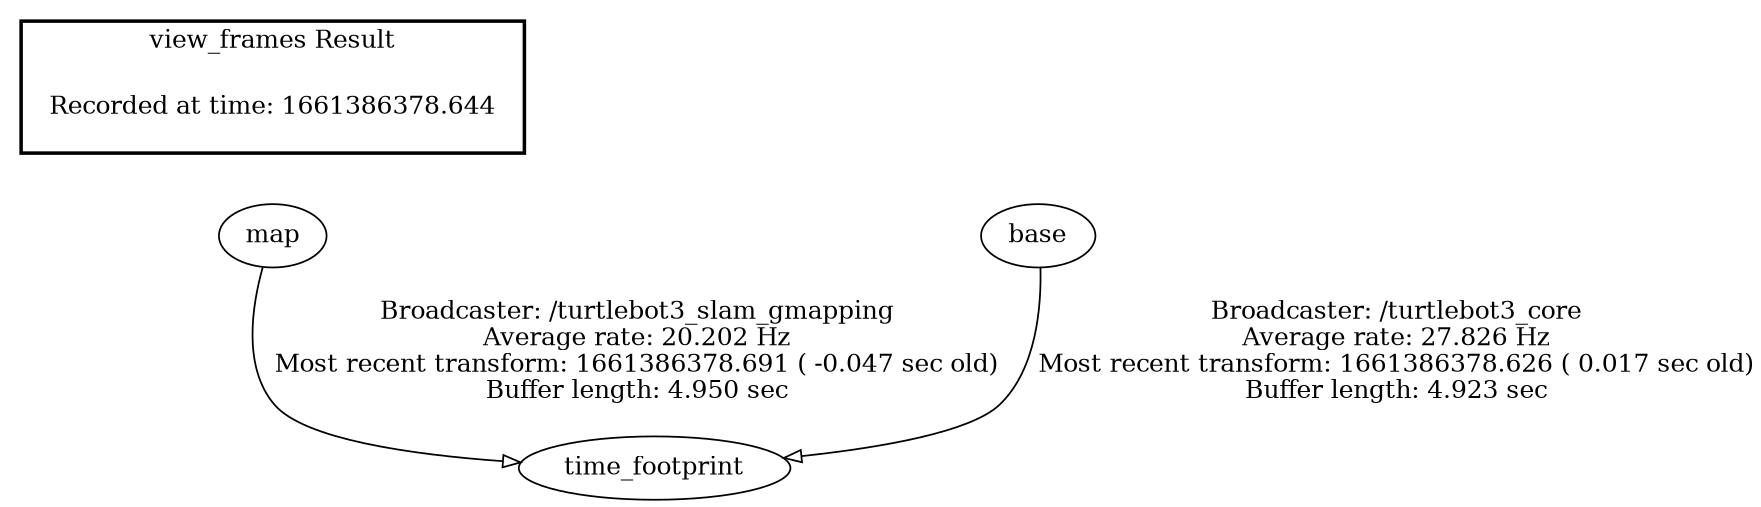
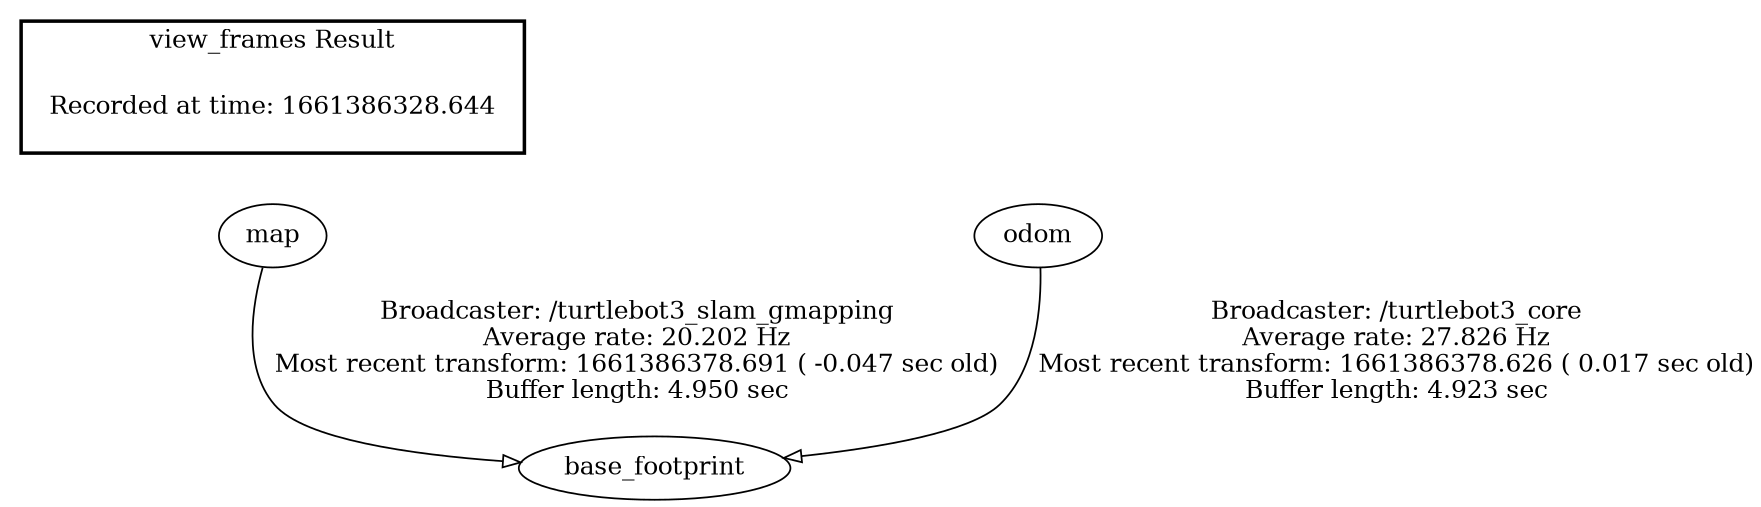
  digraph {
    edge [arrowhead=onormal]
-   "Recorded at time: 1661386378.644" [shape=plaintext]
+   "Recorded at time: 1661386378.644" [shape=plaintext label="Recorded at time: 1661386328.644"]
    map
-   base_footprint [label=time_footprint]
-   odom [label=base]
+   base_footprint
+   odom
    subgraph cluster_1 {
      color=black
      label="view_frames Result"
      style=bold
      "Recorded at time: 1661386378.644"
    }
    "Recorded at time: 1661386378.644" -> map [style=invis arrowhead=""]
    map -> base_footprint [label="Broadcaster: /turtlebot3_slam_gmapping\nAverage rate: 20.202 Hz\nMost recent transform: 1661386378.691 ( -0.047 sec old)\nBuffer length: 4.950 sec\n"]
    odom -> base_footprint [label="Broadcaster: /turtlebot3_core\nAverage rate: 27.826 Hz\nMost recent transform: 1661386378.626 ( 0.017 sec old)\nBuffer length: 4.923 sec\n"]
  }
